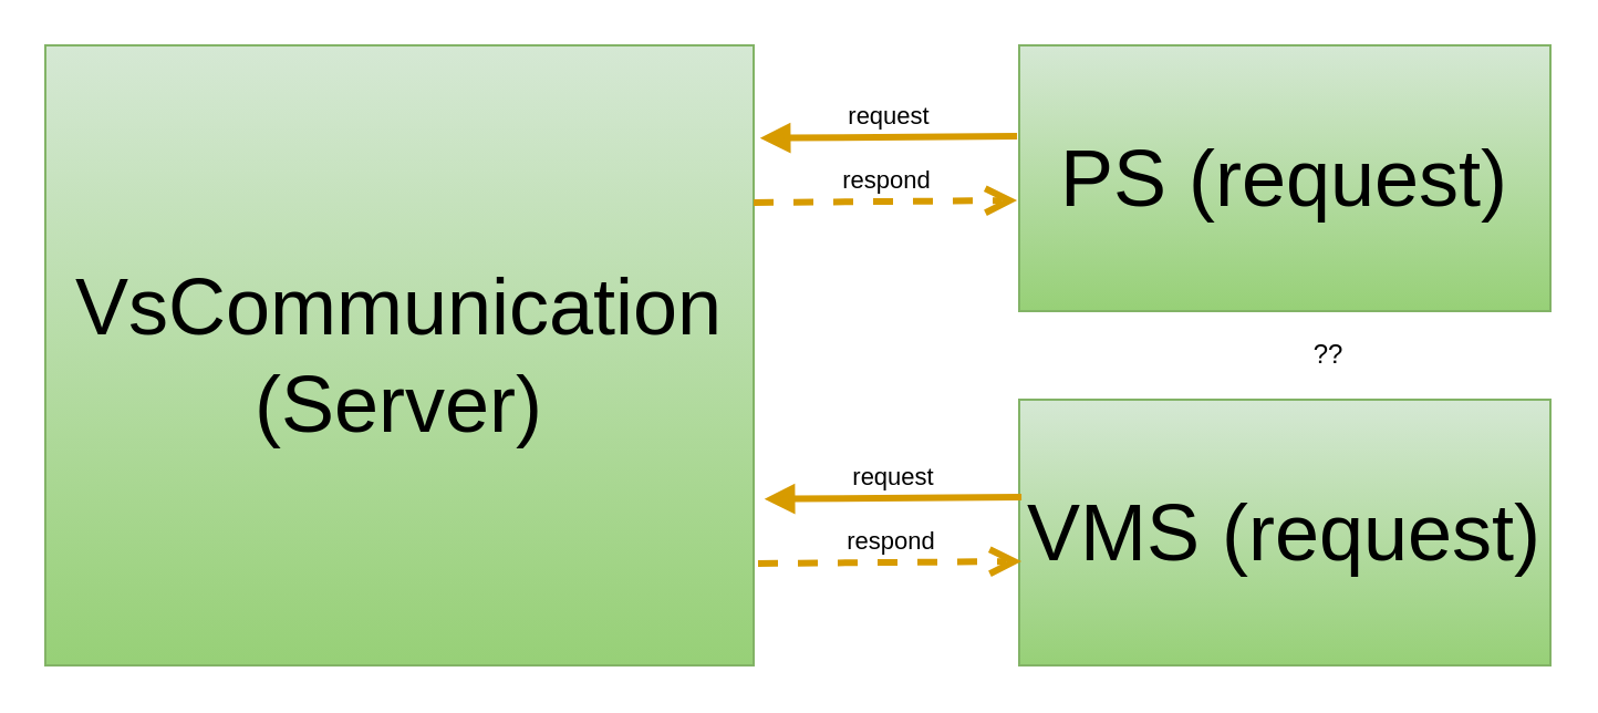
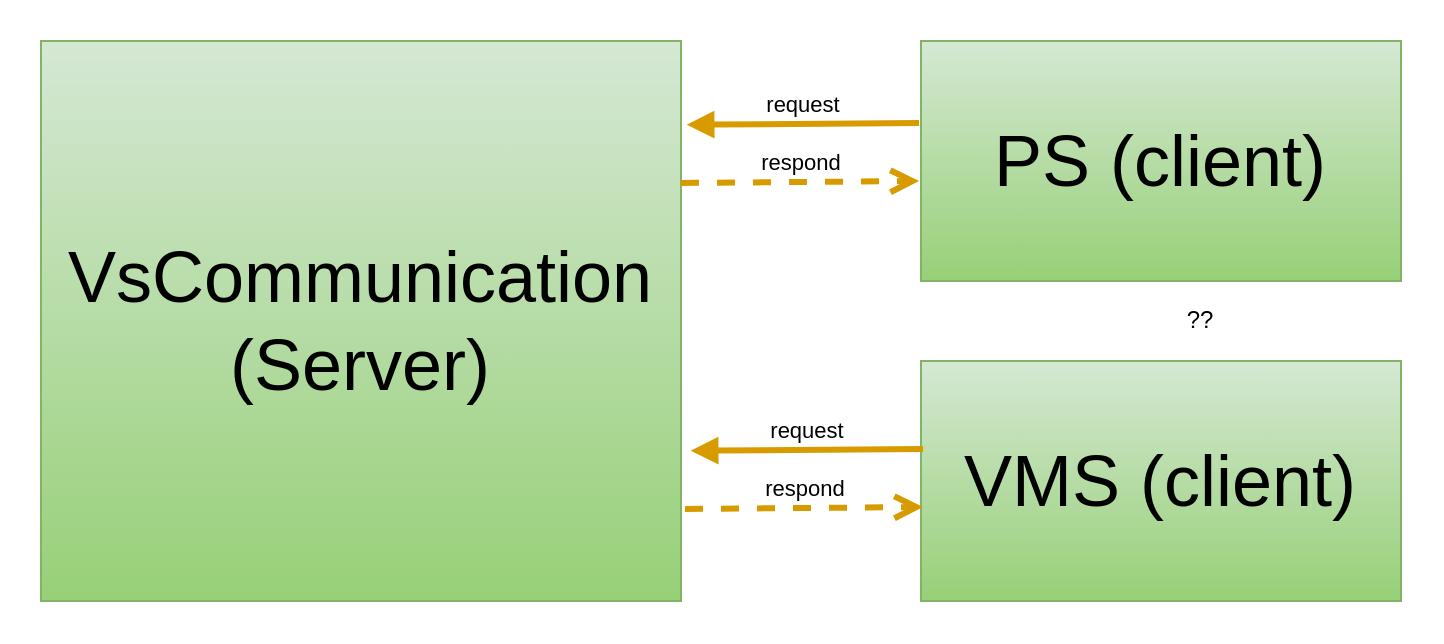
  <mxCell id="0" />
  <mxCell id="1" parent="0" />
  <mxCell id="2" value="&lt;font style=&quot;font-size: 36px&quot;&gt;VsCommunication&lt;br&gt;(Server)&lt;br&gt;&lt;/font&gt;" style="rounded=0;whiteSpace=wrap;html=1;gradientColor=#97d077;fillColor=#d5e8d4;strokeColor=#82b366;" vertex="1" parent="1"><mxGeometry x="20" y="20" width="320" height="280" as="geometry" /></mxCell>
- <mxCell id="3" value="&lt;font style=&quot;font-size: 36px&quot;&gt;PS (request)&lt;/font&gt;" style="rounded=0;whiteSpace=wrap;html=1;gradientColor=#97d077;fillColor=#d5e8d4;strokeColor=#82b366;" vertex="1" parent="1"><mxGeometry x="460" y="20" width="240" height="120" as="geometry" /></mxCell>
- <mxCell id="4" value="&lt;font style=&quot;font-size: 36px&quot;&gt;VMS (request)&lt;/font&gt;" style="rounded=0;whiteSpace=wrap;html=1;gradientColor=#97d077;fillColor=#d5e8d4;strokeColor=#82b366;" vertex="1" parent="1"><mxGeometry x="460" y="180" width="240" height="120" as="geometry" /></mxCell>
+ <mxCell id="3" value="&lt;font style=&quot;font-size: 36px&quot;&gt;PS (client)&lt;/font&gt;" style="rounded=0;whiteSpace=wrap;html=1;gradientColor=#97d077;fillColor=#d5e8d4;strokeColor=#82b366;" vertex="1" parent="1"><mxGeometry x="460" y="20" width="240" height="120" as="geometry" /></mxCell>
+ <mxCell id="4" value="&lt;font style=&quot;font-size: 36px&quot;&gt;VMS (client)&lt;/font&gt;" style="rounded=0;whiteSpace=wrap;html=1;gradientColor=#97d077;fillColor=#d5e8d4;strokeColor=#82b366;" vertex="1" parent="1"><mxGeometry x="460" y="180" width="240" height="120" as="geometry" /></mxCell>
  <mxCell id="5" value="request" style="html=1;verticalAlign=bottom;endArrow=block;entryX=1.009;entryY=0.146;entryDx=0;entryDy=0;entryPerimeter=0;exitX=-0.004;exitY=0.333;exitDx=0;exitDy=0;exitPerimeter=0;gradientColor=#ffa500;fillColor=#ffcd28;strokeColor=#d79b00;strokeWidth=3;" edge="1" parent="1"><mxGeometry width="80" relative="1" as="geometry"><mxPoint x="459.04" y="60.96" as="sourcePoint" /><mxPoint x="342.88" y="61.88" as="targetPoint" /></mxGeometry></mxCell>
  <mxCell id="6" value="respond" style="html=1;verticalAlign=bottom;endArrow=open;dashed=1;endSize=8;exitX=1;exitY=0.25;exitDx=0;exitDy=0;entryX=-0.004;entryY=0.575;entryDx=0;entryDy=0;entryPerimeter=0;gradientColor=#ffa500;fillColor=#ffcd28;strokeColor=#d79b00;strokeWidth=3;" edge="1" parent="1"><mxGeometry relative="1" as="geometry"><mxPoint x="340" y="91" as="sourcePoint" /><mxPoint x="459.04" y="90" as="targetPoint" /></mxGeometry></mxCell>
  <mxCell id="7" value="request" style="html=1;verticalAlign=bottom;endArrow=block;entryX=1.009;entryY=0.146;entryDx=0;entryDy=0;entryPerimeter=0;exitX=-0.004;exitY=0.333;exitDx=0;exitDy=0;exitPerimeter=0;gradientColor=#ffa500;fillColor=#ffcd28;strokeColor=#d79b00;strokeWidth=3;" edge="1" parent="1"><mxGeometry width="80" relative="1" as="geometry"><mxPoint x="461.04" y="223.96" as="sourcePoint" /><mxPoint x="344.88" y="224.88" as="targetPoint" /></mxGeometry></mxCell>
  <mxCell id="8" value="respond" style="html=1;verticalAlign=bottom;endArrow=open;dashed=1;endSize=8;exitX=1;exitY=0.25;exitDx=0;exitDy=0;entryX=-0.004;entryY=0.575;entryDx=0;entryDy=0;entryPerimeter=0;gradientColor=#ffa500;fillColor=#ffcd28;strokeColor=#d79b00;strokeWidth=3;" edge="1" parent="1"><mxGeometry relative="1" as="geometry"><mxPoint x="342" y="254" as="sourcePoint" /><mxPoint x="461.04" y="253" as="targetPoint" /></mxGeometry></mxCell>
  <mxCell id="9" value="??" style="text;html=1;strokeColor=none;fillColor=none;align=center;verticalAlign=middle;whiteSpace=wrap;rounded=0;" vertex="1" parent="1"><mxGeometry x="580" y="150" width="40" height="20" as="geometry" /></mxCell>
